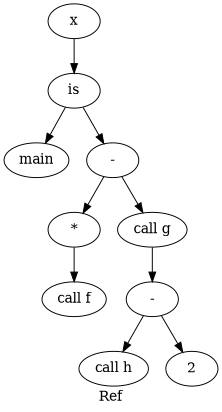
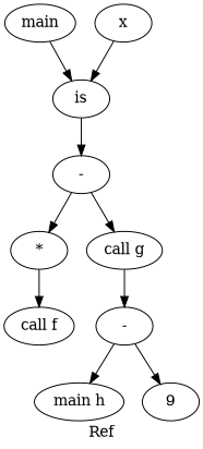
  digraph {
    label=Ref
    n1 [label=main]
    n2 [label=is]
    n3 [label="-"]
    n4 [label=x]
    n5 [label="*"]
    n6 [label="call g"]
    n7 [label="call f"]
    n8 [label="-"]
-   n9 [label="call h"]
-   n10 [label=2]
-   n2 -> n1
+   n9 [label="main h"]
+   n10 [label=9]
+   n1 -> n2
    n2 -> n3
    n3 -> n5
    n3 -> n6
    n4 -> n2
    n5 -> n7
    n6 -> n8
    n8 -> n9
    n8 -> n10
  }
